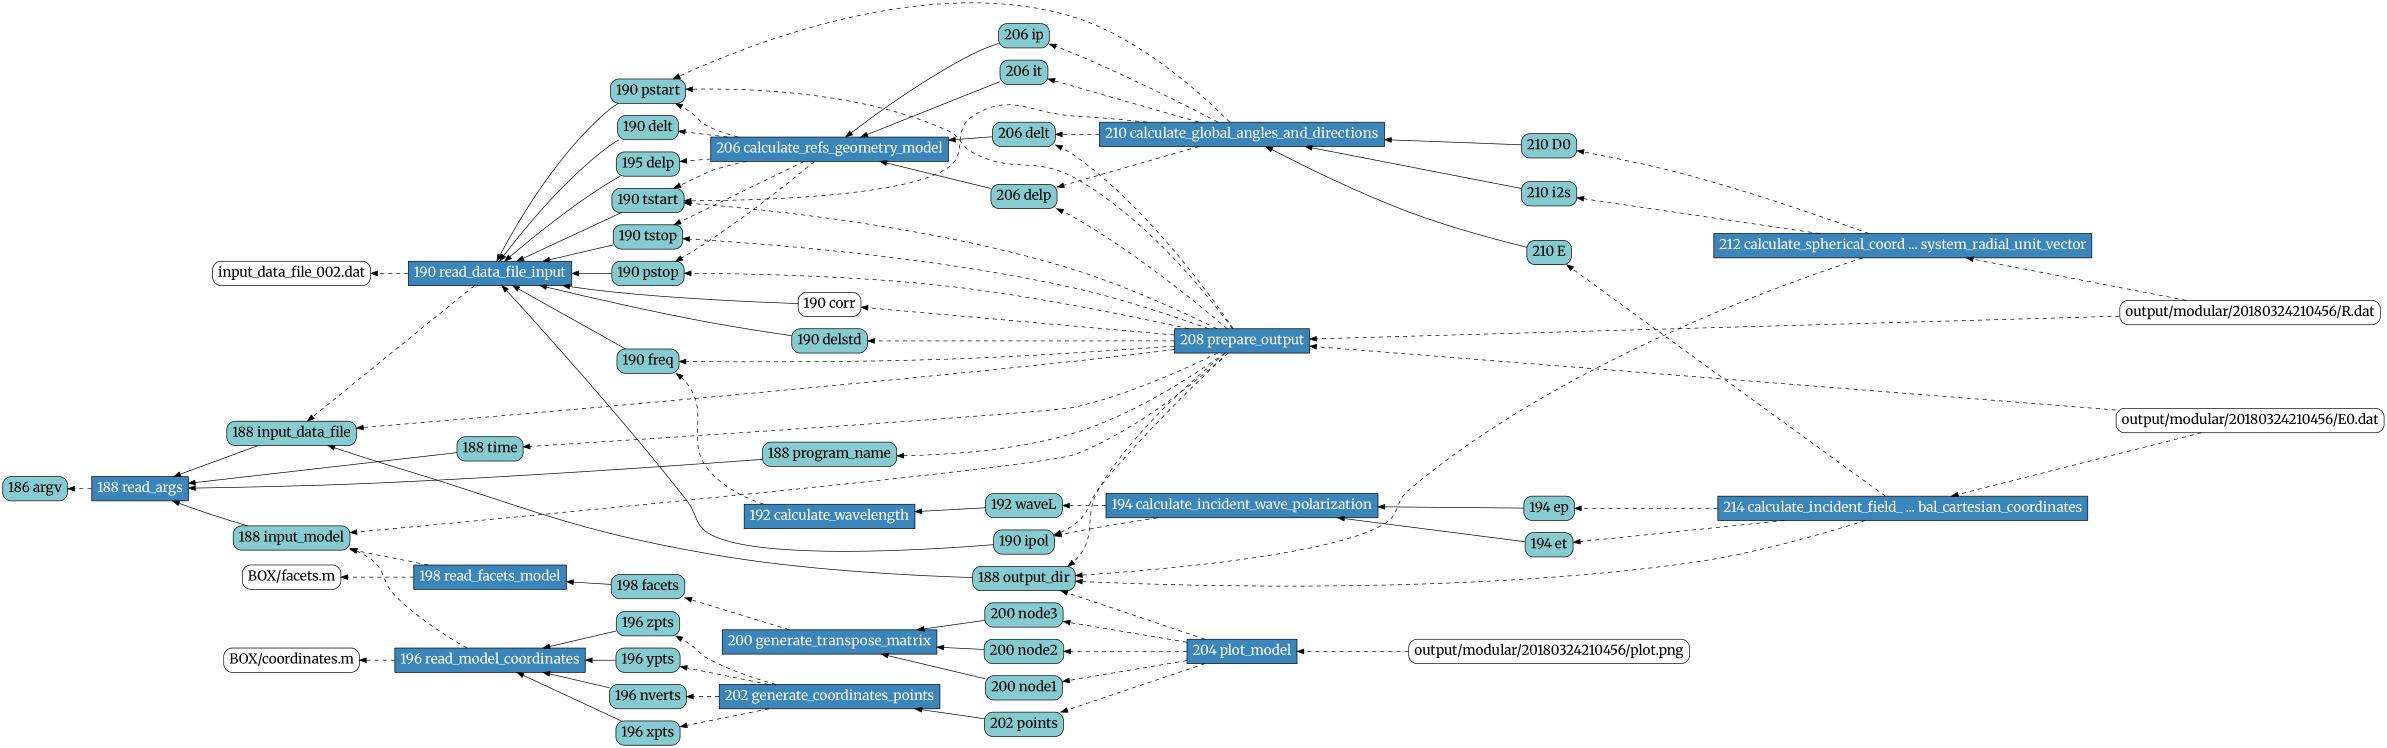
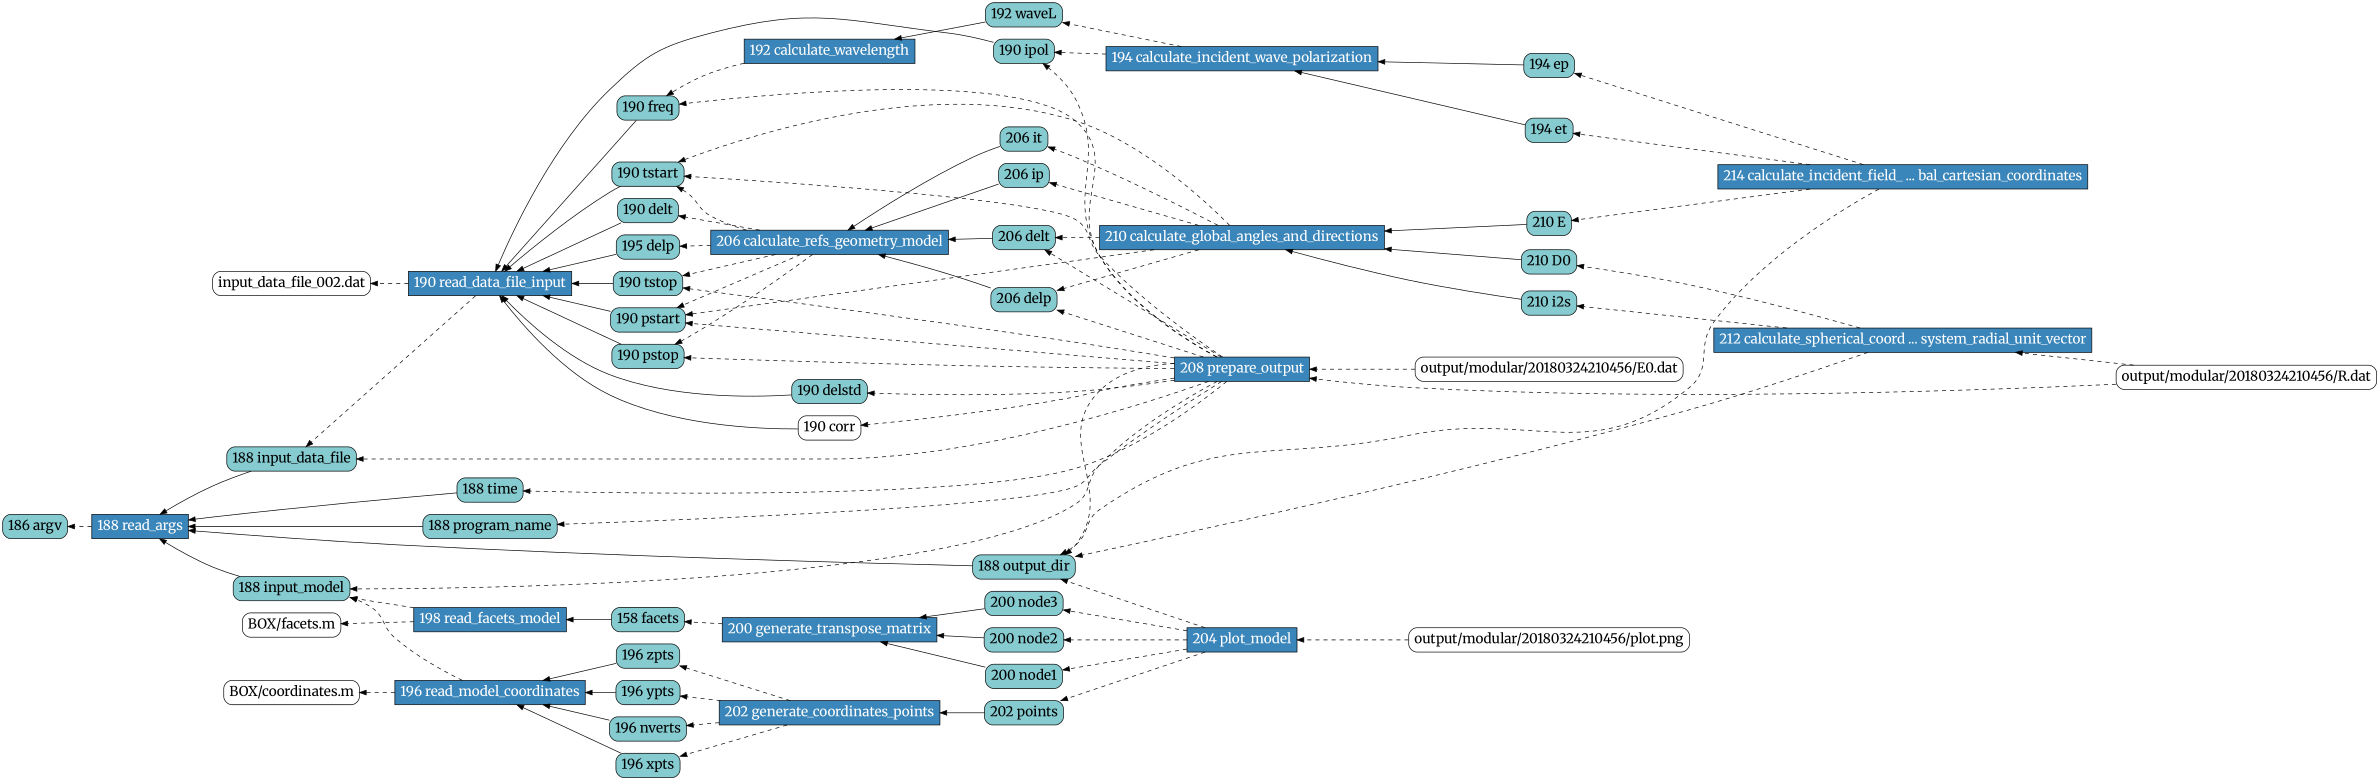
  digraph {
    fontname=Merriweather
    rankdir=RL
    node [fillcolor="#85CBD0" fontcolor=black fontname=Merriweather fontsize=20 shape=box style="rounded,filled"]
    edge [fontname=Merriweather style=dashed]
    n1 [fillcolor="#3A85B9" fontcolor=white label="188 read_args" style=filled]
    n2 [label="186 argv"]
    n3 [label="188 input_data_file"]
    n4 [label="188 output_dir"]
    n5 [label="188 time"]
    n6 [label="188 input_model"]
    n7 [label="188 program_name"]
    n8 [fillcolor=white label="input_data_file_002.dat"]
    n9 [fillcolor="#3A85B9" fontcolor=white label="190 read_data_file_input" style=filled]
    n10 [label="190 delstd"]
    n11 [label="190 ipol"]
    n12 [label="190 tstart"]
    n13 [label="190 pstart"]
    n14 [label="195 delp"]
    n15 [label="190 delt"]
    n16 [fillcolor=white label="190 corr"]
    n17 [label="190 tstop"]
    n18 [label="190 freq"]
    n19 [label="190 pstop"]
    n20 [fillcolor="#3A85B9" fontcolor=white label="192 calculate_wavelength" style=filled]
    n21 [label="192 waveL"]
    n22 [fillcolor="#3A85B9" fontcolor=white label="194 calculate_incident_wave_polarization" style=filled]
    n23 [label="194 et"]
    n24 [label="194 ep"]
    n25 [fillcolor=white label="BOX/coordinates.m"]
    n26 [fillcolor="#3A85B9" fontcolor=white label="196 read_model_coordinates" style=filled]
    n27 [label="196 ypts"]
    n28 [label="196 nverts"]
    n29 [label="196 xpts"]
    n30 [label="196 zpts"]
    n31 [fillcolor=white label="BOX/facets.m"]
    n32 [fillcolor="#3A85B9" fontcolor=white label="198 read_facets_model" style=filled]
-   n33 [label="198 facets"]
+   n33 [label="158 facets"]
    n34 [fillcolor="#3A85B9" fontcolor=white label="200 generate_transpose_matrix" style=filled]
    n35 [label="200 node1"]
    n36 [label="200 node3"]
    n37 [label="200 node2"]
    n38 [fillcolor="#3A85B9" fontcolor=white label="202 generate_coordinates_points" style=filled]
    n39 [label="202 points"]
    n40 [fillcolor=white label="output/modular/20180324210456/plot.png"]
    n41 [fillcolor="#3A85B9" fontcolor=white label="204 plot_model" style=filled]
    n42 [fillcolor="#3A85B9" fontcolor=white label="206 calculate_refs_geometry_model" style=filled]
    n43 [label="206 ip"]
    n44 [label="206 it"]
    n45 [label="206 delt"]
    n46 [label="206 delp"]
    n47 [fillcolor=white label="output/modular/20180324210456/E0.dat"]
    n48 [fillcolor="#3A85B9" fontcolor=white label="208 prepare_output" style=filled]
    n49 [fillcolor="#3A85B9" fontcolor=white label="214 calculate_incident_field_ ... bal_cartesian_coordinates" style=filled]
    n50 [label="210 E"]
    n51 [fillcolor=white label="output/modular/20180324210456/R.dat"]
    n52 [fillcolor="#3A85B9" fontcolor=white label="212 calculate_spherical_coord ... system_radial_unit_vector" style=filled]
    n53 [label="210 i2s"]
    n54 [label="210 D0"]
    n55 [fillcolor="#3A85B9" fontcolor=white label="210 calculate_global_angles_and_directions" style=filled]
    n1 -> n2
    n3 -> n1 [style=""]
-   n4 -> n3 [style=""]
+   n4 -> n1 [style=""]
    n5 -> n1 [style=""]
    n6 -> n1 [style=""]
    n7 -> n1 [style=""]
    n9 -> n3
    n9 -> n8
    n10 -> n9 [style=""]
    n11 -> n9 [style=""]
    n12 -> n9 [style=""]
    n13 -> n9 [style=""]
    n14 -> n9 [style=""]
    n15 -> n9 [style=""]
    n16 -> n9 [style=""]
    n17 -> n9 [style=""]
    n18 -> n9 [style=""]
    n19 -> n9 [style=""]
    n20 -> n18
    n21 -> n20 [style=""]
    n22 -> n11
    n22 -> n21
    n23 -> n22 [style=""]
    n24 -> n22 [style=""]
    n26 -> n6
    n26 -> n25
    n27 -> n26 [style=""]
    n28 -> n26 [style=""]
    n29 -> n26 [style=""]
    n30 -> n26 [style=""]
    n32 -> n6
    n32 -> n31
    n33 -> n32 [style=""]
    n34 -> n33
    n35 -> n34 [style=""]
    n36 -> n34 [style=""]
    n37 -> n34 [style=""]
    n38 -> n27
    n38 -> n28
    n38 -> n29
    n38 -> n30
    n39 -> n38 [style=""]
    n40 -> n41
    n41 -> n4
    n41 -> n35
    n41 -> n36
    n41 -> n37
    n41 -> n39
    n42 -> n12
    n42 -> n13
    n42 -> n14
    n42 -> n15
    n42 -> n17
    n42 -> n19
    n43 -> n42 [style=""]
    n44 -> n42 [style=""]
    n45 -> n42 [style=""]
    n46 -> n42 [style=""]
    n47 -> n48
-   n47 -> n49
    n48 -> n3
    n48 -> n4
    n48 -> n5
    n48 -> n6
    n48 -> n7
    n48 -> n10
    n48 -> n11
    n48 -> n12
    n48 -> n13
    n48 -> n16
    n48 -> n17
    n48 -> n18
    n48 -> n19
    n48 -> n45
    n48 -> n46
    n49 -> n4
    n49 -> n23
    n49 -> n24
    n49 -> n50
    n50 -> n55 [style=""]
    n51 -> n48
    n51 -> n52
    n52 -> n4
    n52 -> n53
    n52 -> n54
    n53 -> n55 [style=""]
    n54 -> n55 [style=""]
    n55 -> n12
    n55 -> n13
    n55 -> n43
    n55 -> n44
    n55 -> n45
    n55 -> n46
  }
